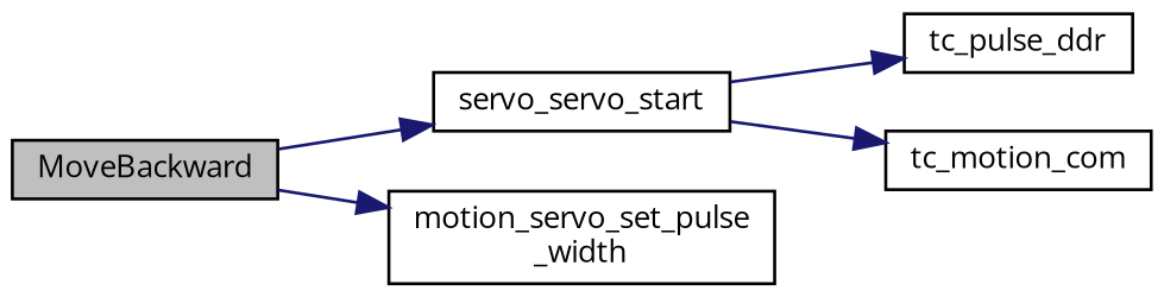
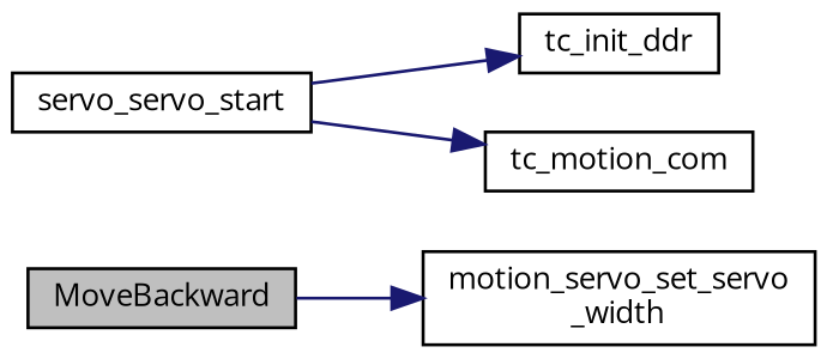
  digraph {
    fontname="Open Sans"
    rankdir=LR
    node [color=black fillcolor=white fontname="Open Sans" fontsize=10 shape=record style=filled]
    edge [color=midnightblue fontname="Open Sans" fontsize=10 labelfontname=Helvetica labelfontsize=10 style=solid]
    n1 [fillcolor=grey75 fontcolor=black height=0.2 label=MoveBackward width=0.4]
    n2 [height=0.2 label=servo_servo_start width=0.4]
-   n3 [height=0.2 label="motion_servo_set_pulse\l_width" width=0.4]
-   n4 [height=0.2 label=tc_pulse_ddr width=0.4]
+   n3 [height=0.2 label="motion_servo_set_servo\l_width" width=0.4]
+   n4 [height=0.2 label=tc_init_ddr width=0.4]
    n5 [height=0.2 label=tc_motion_com width=0.4]
-   n1 -> n2
    n1 -> n3
    n2 -> n4
    n2 -> n5
  }
